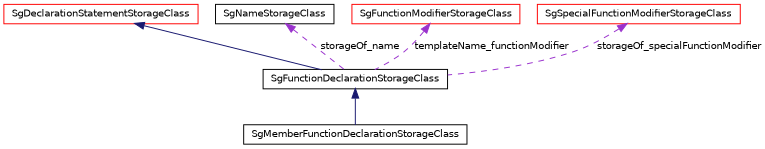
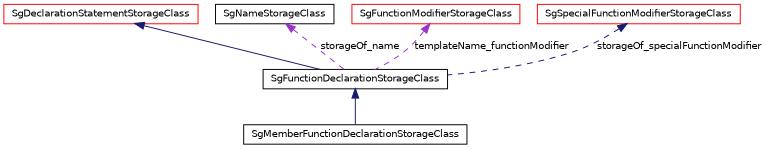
  digraph {
    node [color=black fontname=Helvetica fontsize=10 shape=record]
    edge [color=darkorchid3 dir=back fontname=Helvetica fontsize=10 labelfontname=Helvetica labelfontsize=10 style=dashed]
    n1 [height=0.2 label=SgMemberFunctionDeclarationStorageClass width=0.4]
    n2 [height=0.2 label=SgFunctionDeclarationStorageClass width=0.4]
    n3 [color=red height=0.2 label=SgDeclarationStatementStorageClass width=0.4]
    n4 [height=0.2 label=SgNameStorageClass width=0.4]
    n5 [color=red height=0.2 label=SgFunctionModifierStorageClass width=0.4]
    n6 [color=red height=0.2 label=SgSpecialFunctionModifierStorageClass width=0.4]
    n2 -> n1 [color=midnightblue style=solid]
    n3 -> n2 [color=midnightblue style=solid]
    n4 -> n2 [label=storageOf_name]
    n5 -> n2 [label=templateName_functionModifier]
-   n6 -> n2 [label=storageOf_specialFunctionModifier]
+   n6 -> n2 [color=midnightblue label=storageOf_specialFunctionModifier]
  }
